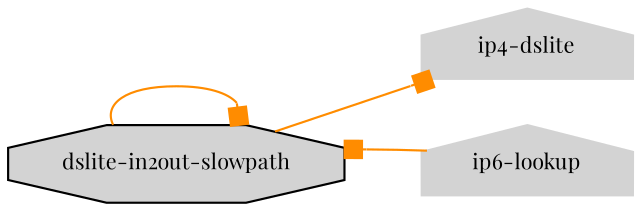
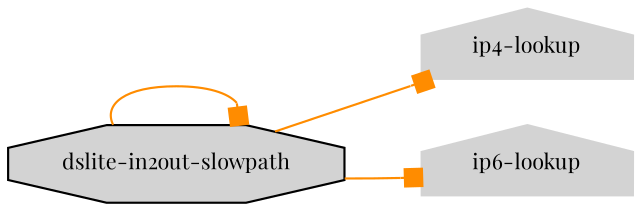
  digraph {
    fontname="Playfair Display"
    rankdir=LR
    node [color=lightgray fillcolor=lightgray fontcolor=black fontname="Playfair Display" fontsize=10 shape=house style=filled]
    edge [arrowhead=box color=darkorange fontname="Playfair Display" fontsize=8]
    "dslite-in2out-slowpath" [color=black shape=octagon]
-   "ip4-lookup" [label="ip4-dslite"]
+   "ip4-lookup"
    "ip6-lookup"
    "dslite-in2out-slowpath" -> "dslite-in2out-slowpath"
    "dslite-in2out-slowpath" -> "ip4-lookup"
-   "ip6-lookup" -> "dslite-in2out-slowpath"
+   "dslite-in2out-slowpath" -> "ip6-lookup"
  }
